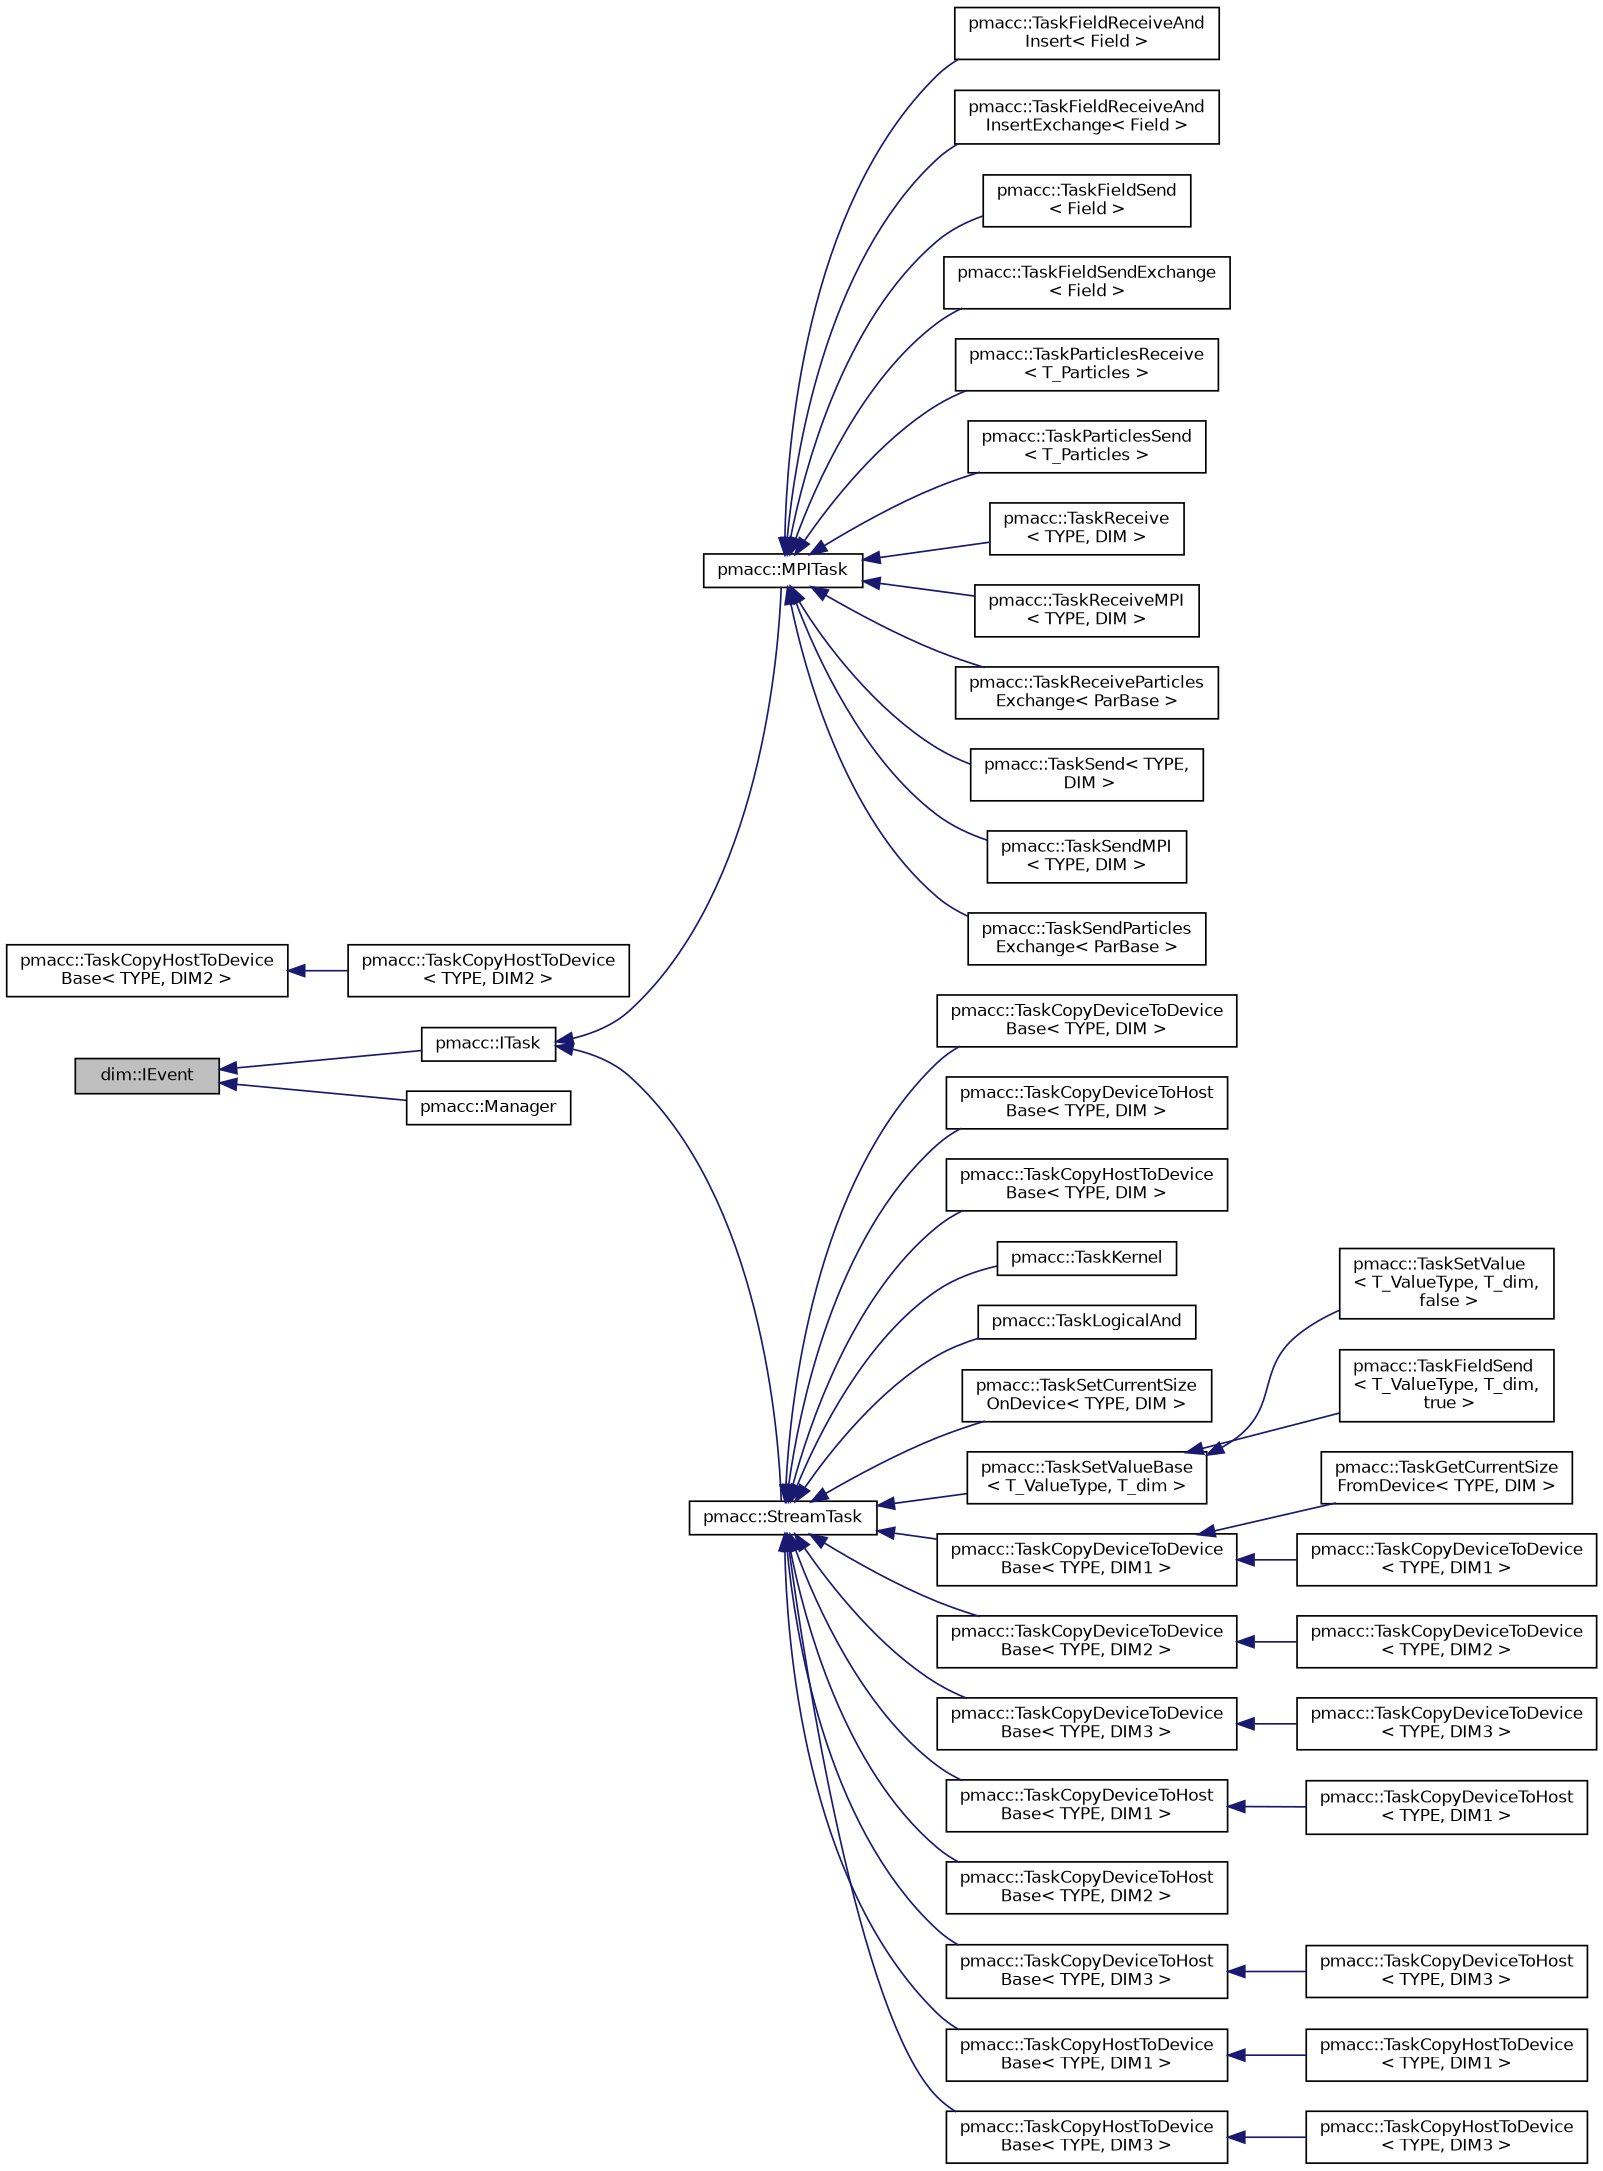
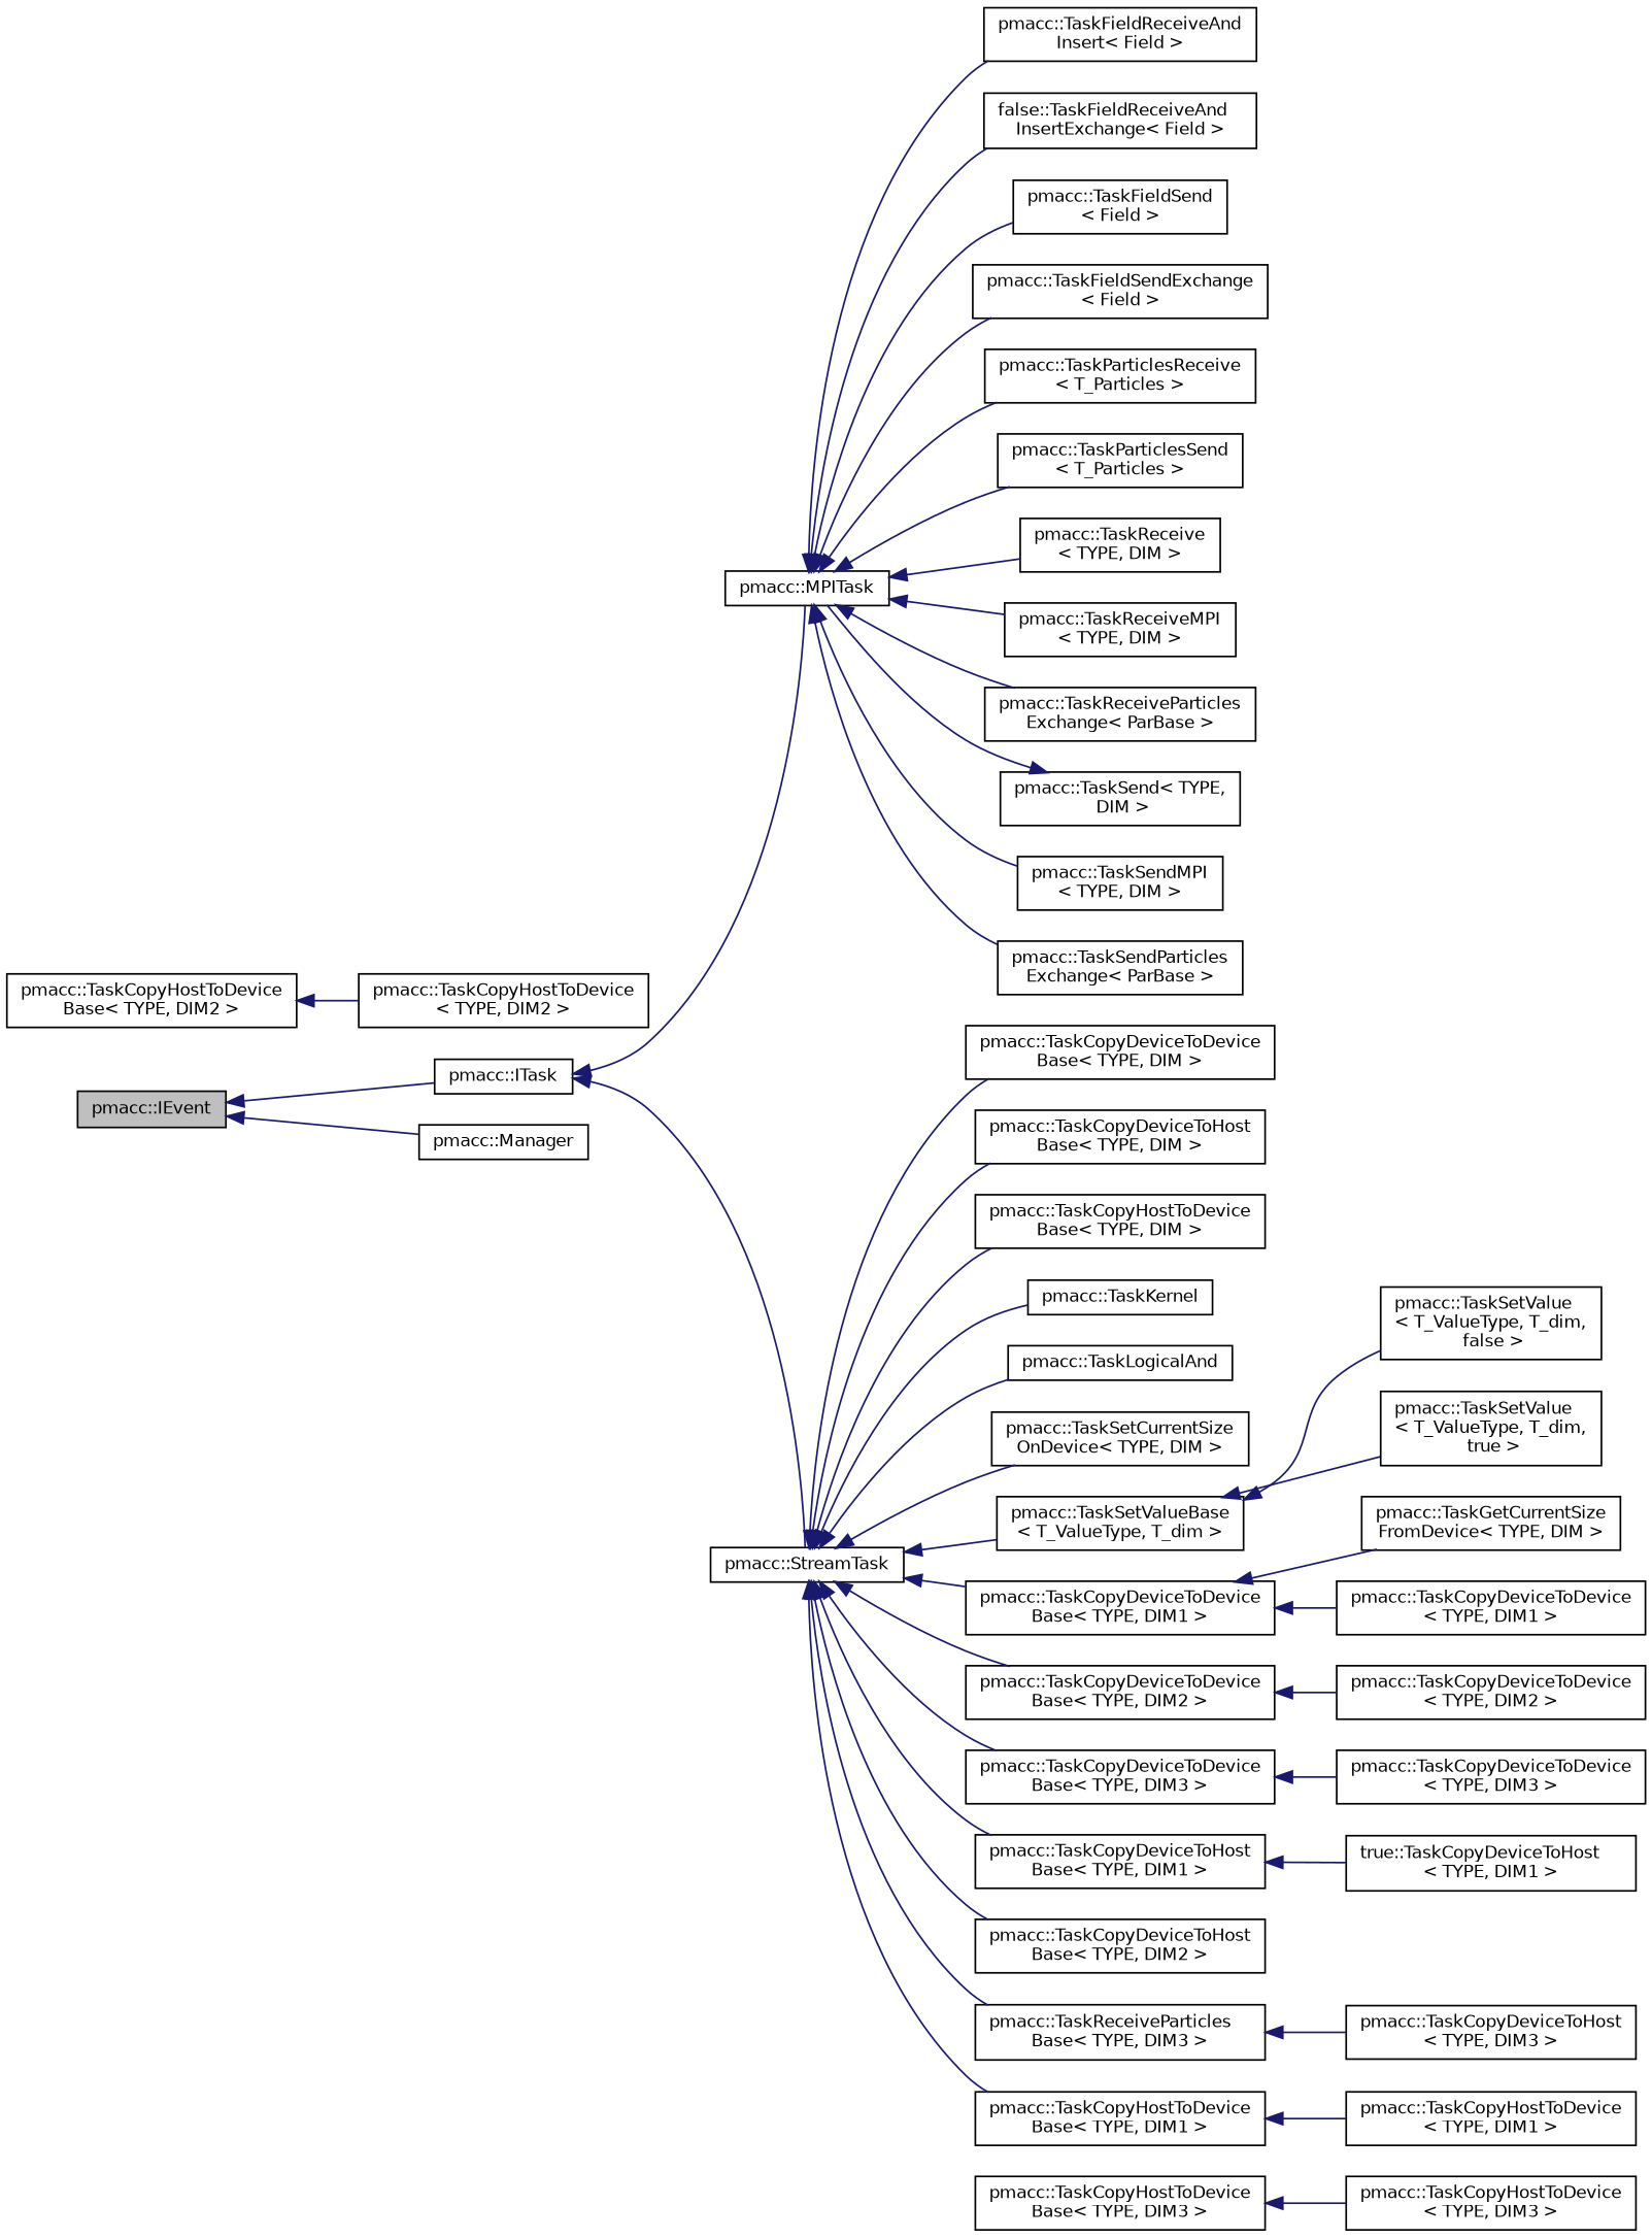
  digraph {
    rankdir=LR
    node [color=black fillcolor=white fontname=Helvetica fontsize=10 shape=record style=filled]
    edge [color=midnightblue dir=back fontname=Helvetica fontsize=10 labelfontname=Helvetica labelfontsize=10 style=solid]
-   n1 [fillcolor=grey75 fontcolor=black height=0.2 label="dim::IEvent" width=0.4]
+   n1 [fillcolor=grey75 fontcolor=black height=0.2 label="pmacc::IEvent" width=0.4]
    n2 [height=0.2 label="pmacc::ITask" width=0.4]
    n3 [height=0.2 label="pmacc::Manager" width=0.4]
    n4 [height=0.2 label="pmacc::MPITask" width=0.4]
    n5 [height=0.2 label="pmacc::StreamTask" width=0.4]
    n6 [height=0.2 label="pmacc::TaskFieldReceiveAnd\lInsert\< Field \>" width=0.4]
-   n7 [height=0.2 label="pmacc::TaskFieldReceiveAnd\lInsertExchange\< Field \>" width=0.4]
+   n7 [height=0.2 label="false::TaskFieldReceiveAnd\lInsertExchange\< Field \>" width=0.4]
    n8 [height=0.2 label="pmacc::TaskFieldSend\l\< Field \>" width=0.4]
    n9 [height=0.2 label="pmacc::TaskFieldSendExchange\l\< Field \>" width=0.4]
    n10 [height=0.2 label="pmacc::TaskParticlesReceive\l\< T_Particles \>" width=0.4]
    n11 [height=0.2 label="pmacc::TaskParticlesSend\l\< T_Particles \>" width=0.4]
    n12 [height=0.2 label="pmacc::TaskReceive\l\< TYPE, DIM \>" width=0.4]
    n13 [height=0.2 label="pmacc::TaskReceiveMPI\l\< TYPE, DIM \>" width=0.4]
    n14 [height=0.2 label="pmacc::TaskReceiveParticles\lExchange\< ParBase \>" width=0.4]
    n15 [height=0.2 label="pmacc::TaskSend\< TYPE,\l DIM \>" width=0.4]
    n16 [height=0.2 label="pmacc::TaskSendMPI\l\< TYPE, DIM \>" width=0.4]
    n17 [height=0.2 label="pmacc::TaskSendParticles\lExchange\< ParBase \>" width=0.4]
    n18 [height=0.2 label="pmacc::TaskCopyDeviceToDevice\lBase\< TYPE, DIM \>" width=0.4]
    n19 [height=0.2 label="pmacc::TaskCopyDeviceToHost\lBase\< TYPE, DIM \>" width=0.4]
    n20 [height=0.2 label="pmacc::TaskCopyHostToDevice\lBase\< TYPE, DIM \>" width=0.4]
    n21 [height=0.2 label="pmacc::TaskKernel" width=0.4]
    n22 [height=0.2 label="pmacc::TaskLogicalAnd" width=0.4]
    n23 [height=0.2 label="pmacc::TaskSetCurrentSize\lOnDevice\< TYPE, DIM \>" width=0.4]
    n24 [height=0.2 label="pmacc::TaskSetValueBase\l\< T_ValueType, T_dim \>" width=0.4]
    n25 [height=0.2 label="pmacc::TaskCopyDeviceToDevice\lBase\< TYPE, DIM1 \>" width=0.4]
    n26 [height=0.2 label="pmacc::TaskCopyDeviceToDevice\lBase\< TYPE, DIM2 \>" width=0.4]
    n27 [height=0.2 label="pmacc::TaskCopyDeviceToDevice\lBase\< TYPE, DIM3 \>" width=0.4]
    n28 [height=0.2 label="pmacc::TaskCopyDeviceToHost\lBase\< TYPE, DIM1 \>" width=0.4]
    n29 [height=0.2 label="pmacc::TaskCopyDeviceToHost\lBase\< TYPE, DIM2 \>" width=0.4]
-   n30 [height=0.2 label="pmacc::TaskCopyDeviceToHost\lBase\< TYPE, DIM3 \>" width=0.4]
+   n30 [height=0.2 label="pmacc::TaskReceiveParticles\lBase\< TYPE, DIM3 \>" width=0.4]
    n31 [height=0.2 label="pmacc::TaskCopyHostToDevice\lBase\< TYPE, DIM1 \>" width=0.4]
    n32 [height=0.2 label="pmacc::TaskCopyHostToDevice\lBase\< TYPE, DIM3 \>" width=0.4]
    n33 [height=0.2 label="pmacc::TaskGetCurrentSize\lFromDevice\< TYPE, DIM \>" width=0.4]
    n34 [height=0.2 label="pmacc::TaskSetValue\l\< T_ValueType, T_dim,\l false \>" width=0.4]
-   n35 [height=0.2 label="pmacc::TaskFieldSend\l\< T_ValueType, T_dim,\l true \>" width=0.4]
+   n35 [height=0.2 label="pmacc::TaskSetValue\l\< T_ValueType, T_dim,\l true \>" width=0.4]
    n36 [height=0.2 label="pmacc::TaskCopyDeviceToDevice\l\< TYPE, DIM1 \>" width=0.4]
    n37 [height=0.2 label="pmacc::TaskCopyDeviceToDevice\l\< TYPE, DIM2 \>" width=0.4]
    n38 [height=0.2 label="pmacc::TaskCopyDeviceToDevice\l\< TYPE, DIM3 \>" width=0.4]
-   n39 [height=0.2 label="pmacc::TaskCopyDeviceToHost\l\< TYPE, DIM1 \>" width=0.4]
+   n39 [height=0.2 label="true::TaskCopyDeviceToHost\l\< TYPE, DIM1 \>" width=0.4]
    n40 [height=0.2 label="pmacc::TaskCopyDeviceToHost\l\< TYPE, DIM3 \>" width=0.4]
    n41 [height=0.2 label="pmacc::TaskCopyHostToDevice\l\< TYPE, DIM1 \>" width=0.4]
    n42 [height=0.2 label="pmacc::TaskCopyHostToDevice\lBase\< TYPE, DIM2 \>" width=0.4]
    n43 [height=0.2 label="pmacc::TaskCopyHostToDevice\l\< TYPE, DIM2 \>" width=0.4]
    n44 [height=0.2 label="pmacc::TaskCopyHostToDevice\l\< TYPE, DIM3 \>" width=0.4]
    n1 -> n2
    n1 -> n3
    n2 -> n4
    n2 -> n5
    n4 -> n6
    n4 -> n7
    n4 -> n8
    n4 -> n9
    n4 -> n10
    n4 -> n11
    n4 -> n12
    n4 -> n13
    n4 -> n14
-   n4 -> n15
+   n15 -> n4
    n4 -> n16
    n4 -> n17
    n5 -> n18
    n5 -> n19
    n5 -> n20
    n5 -> n21
    n5 -> n22
    n5 -> n23
    n5 -> n24
    n5 -> n25
    n5 -> n26
    n5 -> n27
    n5 -> n28
    n5 -> n29
    n5 -> n30
    n5 -> n31
-   n5 -> n32
    n24 -> n34
    n24 -> n35
    n25 -> n33
    n25 -> n36
    n26 -> n37
    n27 -> n38
    n28 -> n39
    n30 -> n40
    n31 -> n41
    n32 -> n44
    n42 -> n43
  }
